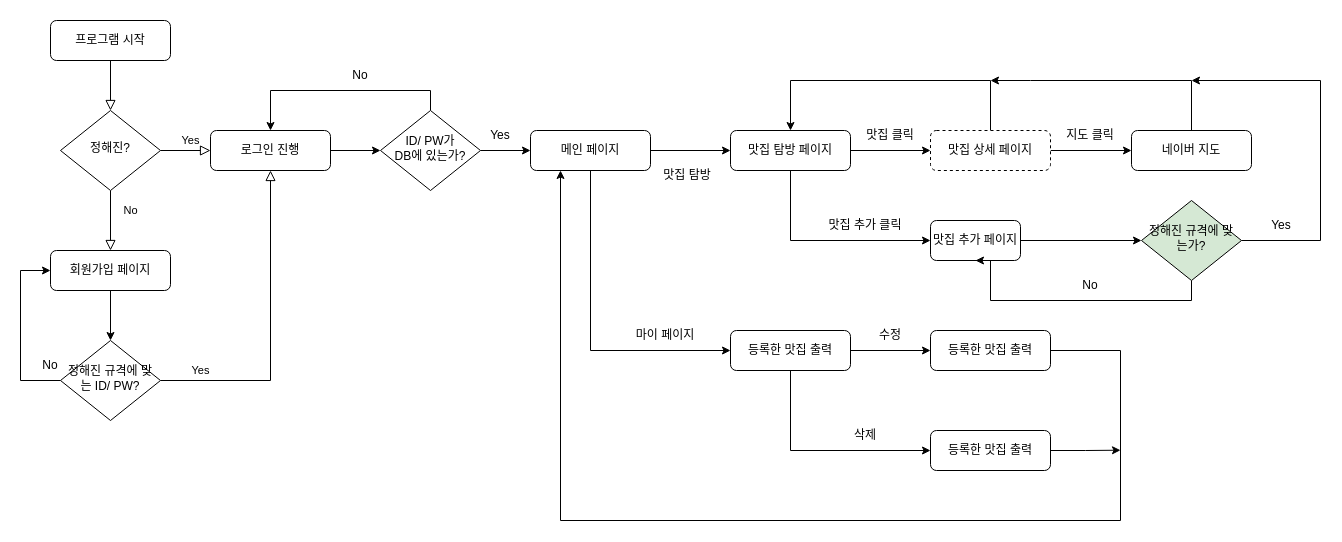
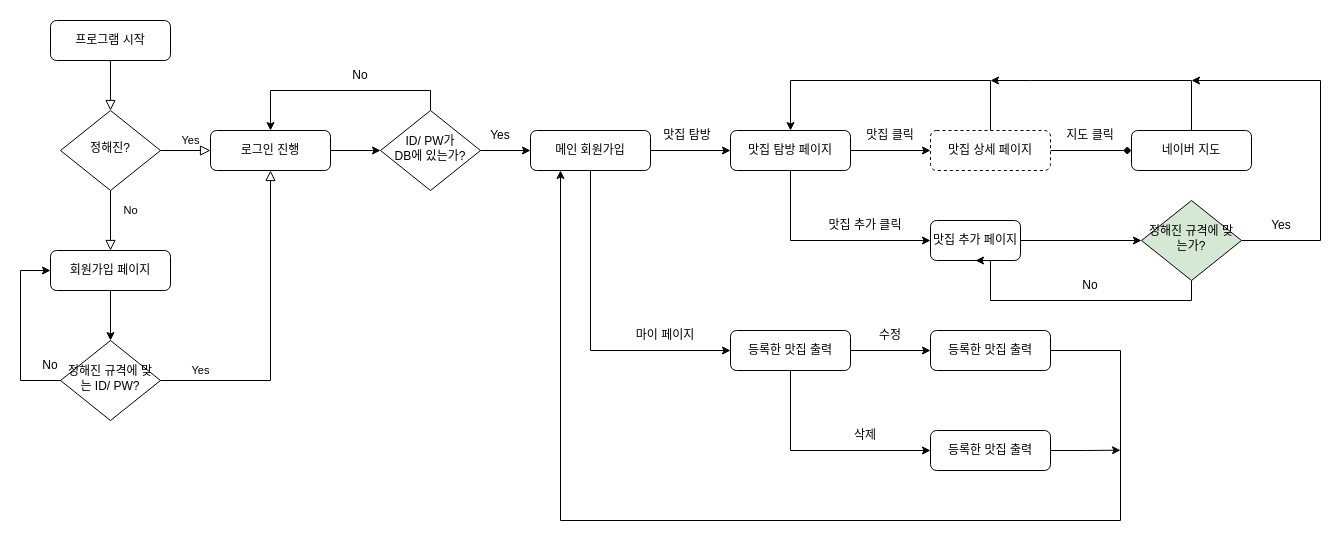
  <mxCell id="0" />
  <mxCell id="1" parent="0" />
  <mxCell id="2" value="" style="rounded=0;html=1;jettySize=auto;orthogonalLoop=1;fontSize=11;endArrow=block;endFill=0;endSize=8;strokeWidth=1;shadow=0;labelBackgroundColor=none;edgeStyle=orthogonalEdgeStyle;" parent="1" source="3" target="6" edge="1"><mxGeometry relative="1" as="geometry" /></mxCell>
  <mxCell id="3" value="프로그램 시작" style="rounded=1;whiteSpace=wrap;html=1;fontSize=12;glass=0;strokeWidth=1;shadow=0;" parent="1" vertex="1"><mxGeometry x="50" y="20" width="120" height="40" as="geometry" /></mxCell>
  <mxCell id="4" value="Yes" style="rounded=0;html=1;jettySize=auto;orthogonalLoop=1;fontSize=11;endArrow=block;endFill=0;endSize=8;strokeWidth=1;shadow=0;labelBackgroundColor=none;edgeStyle=orthogonalEdgeStyle;entryX=0.5;entryY=0;entryDx=0;entryDy=0;" parent="1" source="6" target="11" edge="1"><mxGeometry x="-1" y="94" relative="1" as="geometry"><mxPoint x="-14" y="-50" as="offset" /><mxPoint x="110" y="230" as="targetPoint" /></mxGeometry></mxCell>
  <mxCell id="5" value="No" style="edgeStyle=orthogonalEdgeStyle;rounded=0;html=1;jettySize=auto;orthogonalLoop=1;fontSize=11;endArrow=block;endFill=0;endSize=8;strokeWidth=1;shadow=0;labelBackgroundColor=none;" parent="1" source="6" target="8" edge="1"><mxGeometry x="-1" y="-67" relative="1" as="geometry"><mxPoint x="-30" y="-7" as="offset" /></mxGeometry></mxCell>
  <mxCell id="6" value="정해진?" style="rhombus;whiteSpace=wrap;html=1;shadow=0;fontFamily=Helvetica;fontSize=12;align=center;strokeWidth=1;spacing=6;spacingTop=-4;" parent="1" vertex="1"><mxGeometry x="60" y="110" width="100" height="80" as="geometry" /></mxCell>
  <mxCell id="7" style="edgeStyle=orthogonalEdgeStyle;rounded=0;orthogonalLoop=1;jettySize=auto;html=1;exitX=1;exitY=0.5;exitDx=0;exitDy=0;entryX=0;entryY=0.5;entryDx=0;entryDy=0;" edge="1" parent="1" source="8" target="17"><mxGeometry relative="1" as="geometry" /></mxCell>
  <mxCell id="8" value="로그인 진행" style="rounded=1;whiteSpace=wrap;html=1;fontSize=12;glass=0;strokeWidth=1;shadow=0;" parent="1" vertex="1"><mxGeometry x="210" y="130" width="120" height="40" as="geometry" /></mxCell>
  <mxCell id="9" value="Yes" style="edgeStyle=orthogonalEdgeStyle;rounded=0;html=1;jettySize=auto;orthogonalLoop=1;fontSize=11;endArrow=block;endFill=0;endSize=8;strokeWidth=1;shadow=0;labelBackgroundColor=none;exitX=1;exitY=0.5;exitDx=0;exitDy=0;entryX=0.5;entryY=1;entryDx=0;entryDy=0;" parent="1" source="13" target="8" edge="1"><mxGeometry x="-0.75" y="10" relative="1" as="geometry"><mxPoint as="offset" /><mxPoint x="170" y="380" as="sourcePoint" /><mxPoint x="220" y="380" as="targetPoint" /></mxGeometry></mxCell>
  <mxCell id="10" style="edgeStyle=orthogonalEdgeStyle;rounded=0;orthogonalLoop=1;jettySize=auto;html=1;exitX=0.5;exitY=1;exitDx=0;exitDy=0;entryX=0.5;entryY=0;entryDx=0;entryDy=0;" edge="1" parent="1" source="11" target="13"><mxGeometry relative="1" as="geometry" /></mxCell>
  <mxCell id="11" value="회원가입 페이지" style="rounded=1;whiteSpace=wrap;html=1;fontSize=12;glass=0;strokeWidth=1;shadow=0;" vertex="1" parent="1"><mxGeometry x="50" y="250" width="120" height="40" as="geometry" /></mxCell>
  <mxCell id="12" style="edgeStyle=orthogonalEdgeStyle;rounded=0;orthogonalLoop=1;jettySize=auto;html=1;exitX=0;exitY=0.5;exitDx=0;exitDy=0;entryX=0;entryY=0.5;entryDx=0;entryDy=0;" edge="1" parent="1" source="13" target="11"><mxGeometry relative="1" as="geometry"><Array as="points"><mxPoint x="20" y="380" /><mxPoint x="20" y="270" /></Array></mxGeometry></mxCell>
  <mxCell id="13" value="정해진 규격에 맞는 ID/ PW?" style="rhombus;whiteSpace=wrap;html=1;shadow=0;fontFamily=Helvetica;fontSize=12;align=center;strokeWidth=1;spacing=6;spacingTop=-4;" vertex="1" parent="1"><mxGeometry x="60" y="340" width="100" height="80" as="geometry" /></mxCell>
  <mxCell id="14" value="No" style="text;html=1;strokeColor=none;fillColor=none;align=center;verticalAlign=middle;whiteSpace=wrap;rounded=0;" vertex="1" parent="1"><mxGeometry x="20" y="350" width="60" height="30" as="geometry" /></mxCell>
  <mxCell id="15" style="edgeStyle=orthogonalEdgeStyle;rounded=0;orthogonalLoop=1;jettySize=auto;html=1;exitX=0.5;exitY=0;exitDx=0;exitDy=0;entryX=0.5;entryY=0;entryDx=0;entryDy=0;" edge="1" parent="1" source="17" target="8"><mxGeometry relative="1" as="geometry" /></mxCell>
  <mxCell id="16" style="edgeStyle=orthogonalEdgeStyle;rounded=0;orthogonalLoop=1;jettySize=auto;html=1;exitX=1;exitY=0.5;exitDx=0;exitDy=0;entryX=0;entryY=0.5;entryDx=0;entryDy=0;" edge="1" parent="1" source="17" target="21"><mxGeometry relative="1" as="geometry" /></mxCell>
  <mxCell id="17" value="ID/ PW가&lt;br&gt;DB에 있는가?" style="rhombus;whiteSpace=wrap;html=1;shadow=0;fontFamily=Helvetica;fontSize=12;align=center;strokeWidth=1;spacing=6;spacingTop=-4;" vertex="1" parent="1"><mxGeometry x="380" y="110" width="100" height="80" as="geometry" /></mxCell>
  <mxCell id="18" value="No" style="text;html=1;strokeColor=none;fillColor=none;align=center;verticalAlign=middle;whiteSpace=wrap;rounded=0;" vertex="1" parent="1"><mxGeometry x="330" y="60" width="60" height="30" as="geometry" /></mxCell>
  <mxCell id="19" style="edgeStyle=orthogonalEdgeStyle;rounded=0;orthogonalLoop=1;jettySize=auto;html=1;exitX=1;exitY=0.5;exitDx=0;exitDy=0;entryX=0;entryY=0.5;entryDx=0;entryDy=0;" edge="1" parent="1" source="21" target="25"><mxGeometry relative="1" as="geometry"><mxPoint x="700" y="150" as="targetPoint" /></mxGeometry></mxCell>
  <mxCell id="20" style="edgeStyle=orthogonalEdgeStyle;rounded=0;orthogonalLoop=1;jettySize=auto;html=1;exitX=0.5;exitY=1;exitDx=0;exitDy=0;entryX=0;entryY=0.5;entryDx=0;entryDy=0;" edge="1" parent="1" source="21" target="29"><mxGeometry relative="1" as="geometry"><mxPoint x="670" y="280" as="targetPoint" /></mxGeometry></mxCell>
- <mxCell id="21" value="메인 페이지" style="rounded=1;whiteSpace=wrap;html=1;fontSize=12;glass=0;strokeWidth=1;shadow=0;" vertex="1" parent="1"><mxGeometry x="530" y="130" width="120" height="40" as="geometry" /></mxCell>
+ <mxCell id="21" value="메인 회원가입" style="rounded=1;whiteSpace=wrap;html=1;fontSize=12;glass=0;strokeWidth=1;shadow=0;" vertex="1" parent="1"><mxGeometry x="530" y="130" width="120" height="40" as="geometry" /></mxCell>
  <mxCell id="22" value="Yes" style="text;html=1;strokeColor=none;fillColor=none;align=center;verticalAlign=middle;whiteSpace=wrap;rounded=0;" vertex="1" parent="1"><mxGeometry x="470" y="120" width="60" height="30" as="geometry" /></mxCell>
  <mxCell id="23" style="edgeStyle=orthogonalEdgeStyle;rounded=0;orthogonalLoop=1;jettySize=auto;html=1;exitX=1;exitY=0.5;exitDx=0;exitDy=0;entryX=0;entryY=0.5;entryDx=0;entryDy=0;" edge="1" parent="1" source="25" target="33"><mxGeometry relative="1" as="geometry" /></mxCell>
  <mxCell id="24" style="edgeStyle=orthogonalEdgeStyle;rounded=0;orthogonalLoop=1;jettySize=auto;html=1;exitX=0.5;exitY=1;exitDx=0;exitDy=0;entryX=0;entryY=0.5;entryDx=0;entryDy=0;" edge="1" parent="1" source="25" target="39"><mxGeometry relative="1" as="geometry"><mxPoint x="770" y="280" as="targetPoint" /></mxGeometry></mxCell>
  <mxCell id="25" value="맛집 탐방 페이지" style="rounded=1;whiteSpace=wrap;html=1;fontSize=12;glass=0;strokeWidth=1;shadow=0;" vertex="1" parent="1"><mxGeometry x="730" y="130" width="120" height="40" as="geometry" /></mxCell>
- <mxCell id="26" value="맛집 탐방" style="text;html=1;strokeColor=none;fillColor=none;align=center;verticalAlign=middle;whiteSpace=wrap;rounded=0;" vertex="1" parent="1"><mxGeometry x="657" y="160" width="60" height="30" as="geometry" /></mxCell>
+ <mxCell id="26" value="맛집 탐방" style="text;html=1;strokeColor=none;fillColor=none;align=center;verticalAlign=middle;whiteSpace=wrap;rounded=0;" vertex="1" parent="1"><mxGeometry x="657" y="120" width="60" height="30" as="geometry" /></mxCell>
  <mxCell id="27" style="edgeStyle=orthogonalEdgeStyle;rounded=0;orthogonalLoop=1;jettySize=auto;html=1;exitX=1;exitY=0.5;exitDx=0;exitDy=0;entryX=0;entryY=0.5;entryDx=0;entryDy=0;" edge="1" parent="1" source="29" target="47"><mxGeometry relative="1" as="geometry" /></mxCell>
  <mxCell id="28" style="edgeStyle=orthogonalEdgeStyle;rounded=0;orthogonalLoop=1;jettySize=auto;html=1;exitX=0.5;exitY=1;exitDx=0;exitDy=0;entryX=0;entryY=0.5;entryDx=0;entryDy=0;" edge="1" parent="1" source="29" target="49"><mxGeometry relative="1" as="geometry" /></mxCell>
  <mxCell id="29" value="등록한 맛집 출력" style="rounded=1;whiteSpace=wrap;html=1;fontSize=12;glass=0;strokeWidth=1;shadow=0;" vertex="1" parent="1"><mxGeometry x="730" y="330" width="120" height="40" as="geometry" /></mxCell>
  <mxCell id="30" value="마이 페이지" style="text;html=1;strokeColor=none;fillColor=none;align=center;verticalAlign=middle;whiteSpace=wrap;rounded=0;" vertex="1" parent="1"><mxGeometry x="630" y="320" width="70" height="30" as="geometry" /></mxCell>
- <mxCell id="31" style="edgeStyle=orthogonalEdgeStyle;rounded=0;orthogonalLoop=1;jettySize=auto;html=1;exitX=1;exitY=0.5;exitDx=0;exitDy=0;" edge="1" parent="1" source="33" target="36"><mxGeometry relative="1" as="geometry" /></mxCell>
+ <mxCell id="31" style="edgeStyle=orthogonalEdgeStyle;rounded=0;orthogonalLoop=1;jettySize=auto;html=1;exitX=1;exitY=0.5;exitDx=0;exitDy=0;endArrow=diamond;" edge="1" parent="1" source="33" target="36"><mxGeometry relative="1" as="geometry" /></mxCell>
  <mxCell id="32" style="edgeStyle=orthogonalEdgeStyle;rounded=0;orthogonalLoop=1;jettySize=auto;html=1;exitX=0.5;exitY=0;exitDx=0;exitDy=0;entryX=0.5;entryY=0;entryDx=0;entryDy=0;" edge="1" parent="1" source="33" target="25"><mxGeometry relative="1" as="geometry"><Array as="points"><mxPoint x="990" y="80" /><mxPoint x="790" y="80" /></Array></mxGeometry></mxCell>
  <mxCell id="33" value="맛집 상세 페이지" style="rounded=1;whiteSpace=wrap;html=1;fontSize=12;glass=0;strokeWidth=1;shadow=0;dashed=1;" vertex="1" parent="1"><mxGeometry x="930" y="130" width="120" height="40" as="geometry" /></mxCell>
  <mxCell id="34" value="맛집 클릭" style="text;html=1;strokeColor=none;fillColor=none;align=center;verticalAlign=middle;whiteSpace=wrap;rounded=0;" vertex="1" parent="1"><mxGeometry x="860" y="120" width="60" height="30" as="geometry" /></mxCell>
  <mxCell id="35" style="edgeStyle=orthogonalEdgeStyle;rounded=0;orthogonalLoop=1;jettySize=auto;html=1;exitX=0.5;exitY=0;exitDx=0;exitDy=0;" edge="1" parent="1" source="36"><mxGeometry relative="1" as="geometry"><mxPoint x="990" y="80" as="targetPoint" /><Array as="points"><mxPoint x="1191" y="80" /><mxPoint x="1030" y="80" /></Array></mxGeometry></mxCell>
  <mxCell id="36" value="네이버 지도" style="rounded=1;whiteSpace=wrap;html=1;fontSize=12;glass=0;strokeWidth=1;shadow=0;" vertex="1" parent="1"><mxGeometry x="1131" y="130" width="120" height="40" as="geometry" /></mxCell>
  <mxCell id="37" value="지도 클릭" style="text;html=1;strokeColor=none;fillColor=none;align=center;verticalAlign=middle;whiteSpace=wrap;rounded=0;" vertex="1" parent="1"><mxGeometry x="1060" y="120" width="60" height="30" as="geometry" /></mxCell>
  <mxCell id="38" style="edgeStyle=orthogonalEdgeStyle;rounded=0;orthogonalLoop=1;jettySize=auto;html=1;exitX=1;exitY=0.5;exitDx=0;exitDy=0;entryX=0;entryY=0.5;entryDx=0;entryDy=0;" edge="1" parent="1" source="39" target="43"><mxGeometry relative="1" as="geometry" /></mxCell>
  <mxCell id="39" value="맛집 추가 페이지" style="rounded=1;whiteSpace=wrap;html=1;fontSize=12;glass=0;strokeWidth=1;shadow=0;" vertex="1" parent="1"><mxGeometry x="930" y="220" width="90" height="40" as="geometry" /></mxCell>
  <mxCell id="40" value="맛집 추가 클릭" style="text;html=1;strokeColor=none;fillColor=none;align=center;verticalAlign=middle;whiteSpace=wrap;rounded=0;" vertex="1" parent="1"><mxGeometry x="820" y="210" width="90" height="30" as="geometry" /></mxCell>
  <mxCell id="41" style="edgeStyle=orthogonalEdgeStyle;rounded=0;orthogonalLoop=1;jettySize=auto;html=1;exitX=0.5;exitY=1;exitDx=0;exitDy=0;entryX=0.5;entryY=1;entryDx=0;entryDy=0;" edge="1" parent="1" source="43" target="39"><mxGeometry relative="1" as="geometry"><mxPoint x="990" y="300" as="targetPoint" /><Array as="points"><mxPoint x="1191" y="300" /><mxPoint x="990" y="300" /></Array></mxGeometry></mxCell>
  <mxCell id="42" style="edgeStyle=orthogonalEdgeStyle;rounded=0;orthogonalLoop=1;jettySize=auto;html=1;exitX=1;exitY=0.5;exitDx=0;exitDy=0;" edge="1" parent="1" source="43"><mxGeometry relative="1" as="geometry"><mxPoint x="1191" y="80" as="targetPoint" /><Array as="points"><mxPoint x="1320" y="240" /><mxPoint x="1320" y="80" /></Array></mxGeometry></mxCell>
  <mxCell id="43" value="정해진 규격에 맞는가?" style="rhombus;whiteSpace=wrap;html=1;shadow=0;fontFamily=Helvetica;fontSize=12;align=center;strokeWidth=1;spacing=6;spacingTop=-4;fillColor=#d5e8d4;" vertex="1" parent="1"><mxGeometry x="1141" y="200" width="100" height="80" as="geometry" /></mxCell>
  <mxCell id="44" value="No" style="text;html=1;strokeColor=none;fillColor=none;align=center;verticalAlign=middle;whiteSpace=wrap;rounded=0;" vertex="1" parent="1"><mxGeometry x="1060" y="270" width="60" height="30" as="geometry" /></mxCell>
  <mxCell id="45" value="Yes" style="text;html=1;strokeColor=none;fillColor=none;align=center;verticalAlign=middle;whiteSpace=wrap;rounded=0;" vertex="1" parent="1"><mxGeometry x="1251" y="210" width="60" height="30" as="geometry" /></mxCell>
  <mxCell id="46" style="edgeStyle=orthogonalEdgeStyle;rounded=0;orthogonalLoop=1;jettySize=auto;html=1;exitX=1;exitY=0.5;exitDx=0;exitDy=0;entryX=0.25;entryY=1;entryDx=0;entryDy=0;" edge="1" parent="1" source="47" target="21"><mxGeometry relative="1" as="geometry"><mxPoint x="570" y="520" as="targetPoint" /><Array as="points"><mxPoint x="1120" y="350" /><mxPoint x="1120" y="520" /><mxPoint x="560" y="520" /></Array></mxGeometry></mxCell>
  <mxCell id="47" value="등록한 맛집 출력" style="rounded=1;whiteSpace=wrap;html=1;fontSize=12;glass=0;strokeWidth=1;shadow=0;" vertex="1" parent="1"><mxGeometry x="930" y="330" width="120" height="40" as="geometry" /></mxCell>
  <mxCell id="48" style="edgeStyle=orthogonalEdgeStyle;rounded=0;orthogonalLoop=1;jettySize=auto;html=1;exitX=1;exitY=0.5;exitDx=0;exitDy=0;" edge="1" parent="1" source="49"><mxGeometry relative="1" as="geometry"><mxPoint x="1120" y="449.706" as="targetPoint" /></mxGeometry></mxCell>
  <mxCell id="49" value="등록한 맛집 출력" style="rounded=1;whiteSpace=wrap;html=1;fontSize=12;glass=0;strokeWidth=1;shadow=0;" vertex="1" parent="1"><mxGeometry x="930" y="430" width="120" height="40" as="geometry" /></mxCell>
  <mxCell id="50" value="수정" style="text;html=1;strokeColor=none;fillColor=none;align=center;verticalAlign=middle;whiteSpace=wrap;rounded=0;" vertex="1" parent="1"><mxGeometry x="860" y="320" width="60" height="30" as="geometry" /></mxCell>
  <mxCell id="51" value="삭제" style="text;html=1;strokeColor=none;fillColor=none;align=center;verticalAlign=middle;whiteSpace=wrap;rounded=0;" vertex="1" parent="1"><mxGeometry x="835" y="420" width="60" height="30" as="geometry" /></mxCell>
